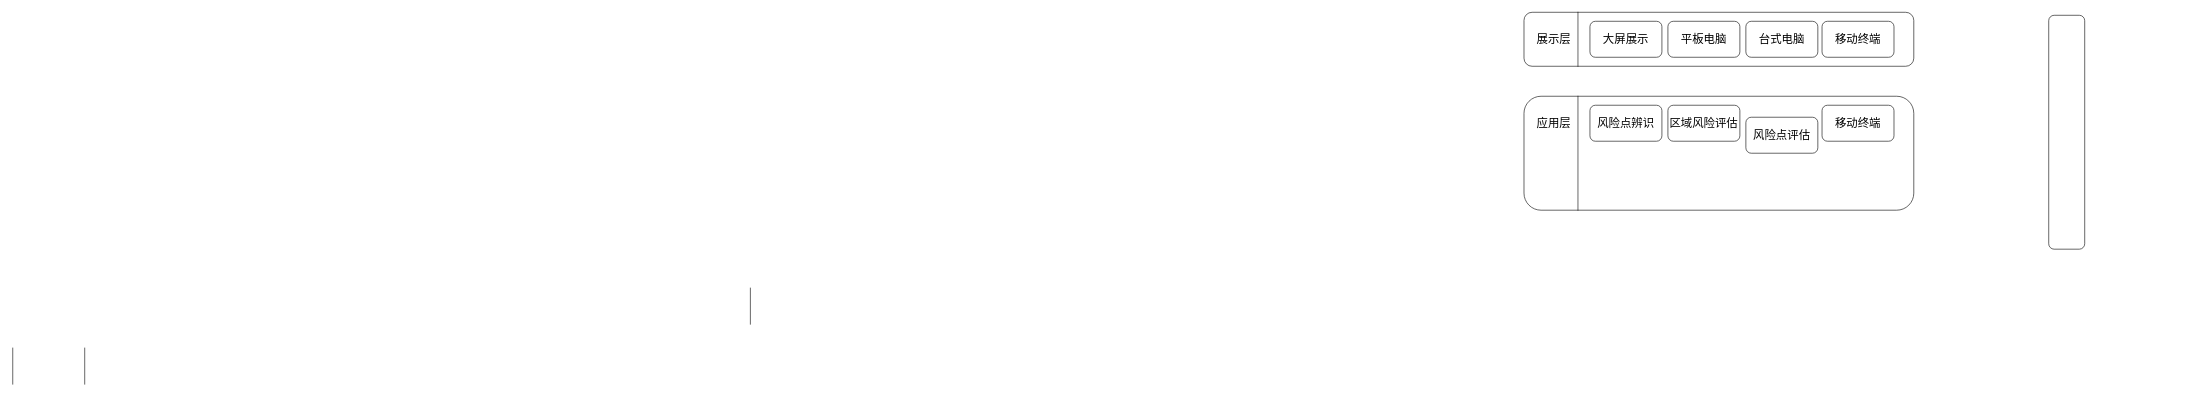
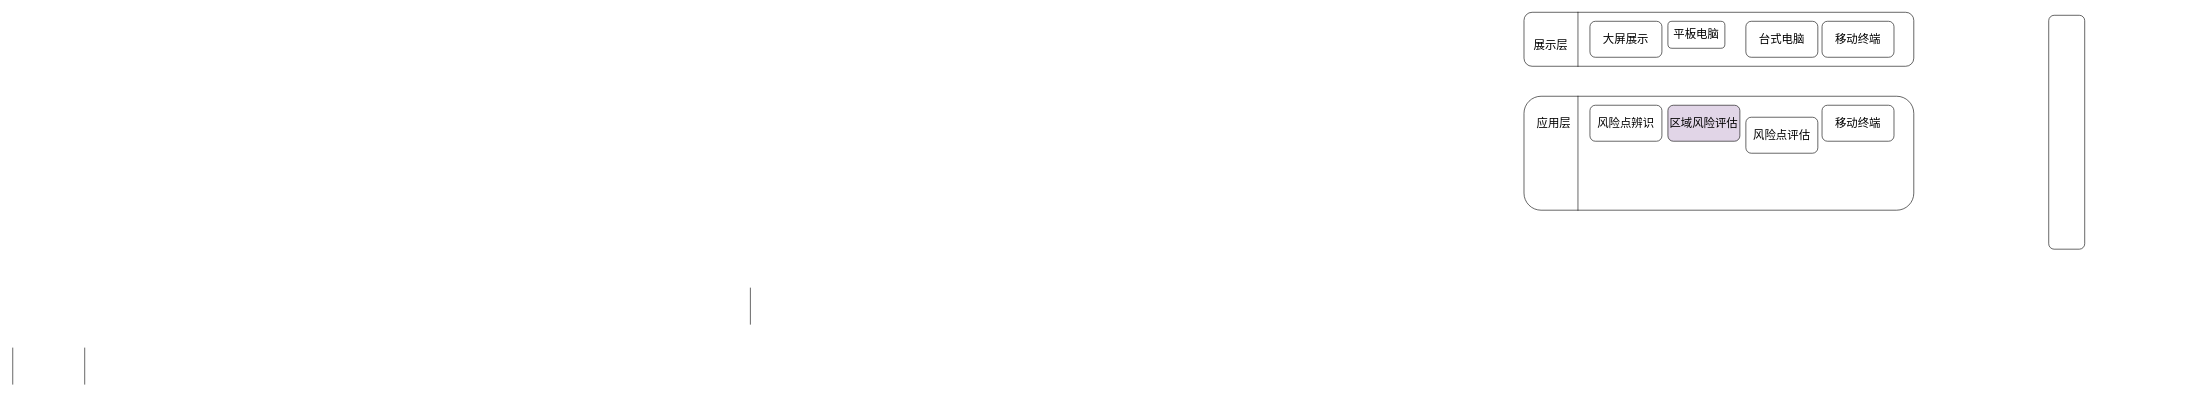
  <mxCell id="0" />
  <mxCell id="1" parent="0" />
  <mxCell id="2" value="" style="rounded=1;whiteSpace=wrap;html=1;" vertex="1" parent="1"><mxGeometry x="2540" y="20" width="650" height="90" as="geometry" /></mxCell>
  <mxCell id="3" value="" style="rounded=1;whiteSpace=wrap;html=1;rotation=90;" vertex="1" parent="1"><mxGeometry x="3250" y="190" width="390" height="60" as="geometry" /></mxCell>
  <mxCell id="4" value="" style="shape=partialRectangle;whiteSpace=wrap;html=1;top=0;bottom=0;fillColor=none;" vertex="1" parent="1"><mxGeometry x="20" y="580" width="120" height="60" as="geometry" /></mxCell>
  <mxCell id="5" value="" style="shape=partialRectangle;whiteSpace=wrap;html=1;right=0;top=0;bottom=0;fillColor=none;routingCenterX=-0.5;" vertex="1" parent="1"><mxGeometry x="1250" y="480" width="120" height="60" as="geometry" /></mxCell>
  <mxCell id="6" value="" style="shape=partialRectangle;whiteSpace=wrap;html=1;right=0;top=0;bottom=0;fillColor=none;routingCenterX=-0.5;" vertex="1" parent="1"><mxGeometry x="2630" y="20" width="120" height="90" as="geometry" /></mxCell>
- <mxCell id="7" value="展示层" style="text;html=1;strokeColor=none;fillColor=none;align=center;verticalAlign=middle;whiteSpace=wrap;rounded=0;fontSize=19;" vertex="1" parent="1"><mxGeometry x="2560" y="50" width="60" height="30" as="geometry" /></mxCell>
+ <mxCell id="7" value="展示层" style="text;html=1;strokeColor=none;fillColor=none;align=center;verticalAlign=middle;whiteSpace=wrap;rounded=0;fontSize=19;" vertex="1" parent="1"><mxGeometry x="2555" y="60" width="60" height="30" as="geometry" /></mxCell>
  <mxCell id="8" value="大屏展示" style="rounded=1;whiteSpace=wrap;html=1;fontSize=19;" vertex="1" parent="1"><mxGeometry x="2650" y="35" width="120" height="60" as="geometry" /></mxCell>
- <mxCell id="9" value="平板电脑" style="rounded=1;whiteSpace=wrap;html=1;fontSize=19;" vertex="1" parent="1"><mxGeometry x="2780" y="35" width="120" height="60" as="geometry" /></mxCell>
+ <mxCell id="9" value="平板电脑" style="rounded=1;whiteSpace=wrap;html=1;fontSize=19;" vertex="1" parent="1"><mxGeometry x="2780" y="35" width="95" height="45" as="geometry" /></mxCell>
  <mxCell id="10" value="台式电脑" style="rounded=1;whiteSpace=wrap;html=1;fontSize=19;" vertex="1" parent="1"><mxGeometry x="2910" y="35" width="120" height="60" as="geometry" /></mxCell>
  <mxCell id="11" value="移动终端" style="rounded=1;whiteSpace=wrap;html=1;fontSize=19;" vertex="1" parent="1"><mxGeometry x="3037" y="35" width="120" height="60" as="geometry" /></mxCell>
  <mxCell id="12" value="" style="rounded=1;whiteSpace=wrap;html=1;" vertex="1" parent="1"><mxGeometry x="2540" y="160" width="650" height="190" as="geometry" /></mxCell>
  <mxCell id="13" value="" style="shape=partialRectangle;whiteSpace=wrap;html=1;right=0;top=0;bottom=0;fillColor=none;routingCenterX=-0.5;" vertex="1" parent="1"><mxGeometry x="2630" y="160" width="120" height="190" as="geometry" /></mxCell>
  <mxCell id="14" value="应用层" style="text;html=1;strokeColor=none;fillColor=none;align=center;verticalAlign=middle;whiteSpace=wrap;rounded=0;fontSize=19;" vertex="1" parent="1"><mxGeometry x="2560" y="190" width="60" height="30" as="geometry" /></mxCell>
  <mxCell id="15" value="风险点辨识" style="rounded=1;whiteSpace=wrap;html=1;fontSize=19;" vertex="1" parent="1"><mxGeometry x="2650" y="175" width="120" height="60" as="geometry" /></mxCell>
- <mxCell id="16" value="区域风险评估" style="rounded=1;whiteSpace=wrap;html=1;fontSize=19;" vertex="1" parent="1"><mxGeometry x="2780" y="175" width="120" height="60" as="geometry" /></mxCell>
+ <mxCell id="16" value="区域风险评估" style="rounded=1;whiteSpace=wrap;html=1;fontSize=19;fillColor=#e1d5e7;" vertex="1" parent="1"><mxGeometry x="2780" y="175" width="120" height="60" as="geometry" /></mxCell>
  <mxCell id="17" value="风险点评估" style="rounded=1;whiteSpace=wrap;html=1;fontSize=19;" vertex="1" parent="1"><mxGeometry x="2910" y="195" width="120" height="60" as="geometry" /></mxCell>
  <mxCell id="18" value="移动终端" style="rounded=1;whiteSpace=wrap;html=1;fontSize=19;" vertex="1" parent="1"><mxGeometry x="3037" y="175" width="120" height="60" as="geometry" /></mxCell>
